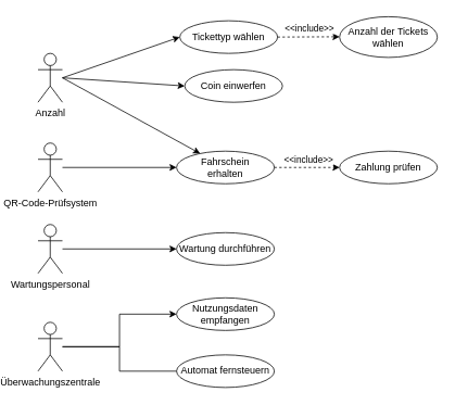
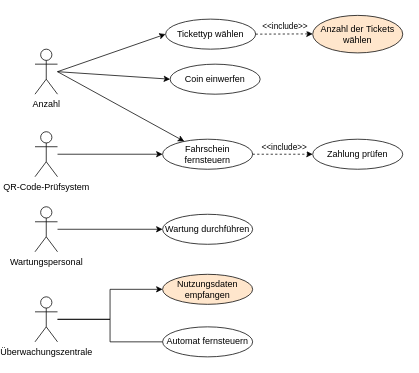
  <mxCell id="0" />
  <mxCell id="1" parent="0" />
  <mxCell id="2" value="Anzahl " style="shape=umlActor;verticalLabelPosition=bottom;verticalAlign=top;html=1;outlineConnect=0;" parent="1" vertex="1"><mxGeometry x="20" y="65" width="30" height="60" as="geometry" /></mxCell>
  <mxCell id="3" value="Wartungspersonal " style="shape=umlActor;verticalLabelPosition=bottom;verticalAlign=top;html=1;outlineConnect=0;" parent="1" vertex="1"><mxGeometry x="20" y="275" width="30" height="60" as="geometry" /></mxCell>
  <mxCell id="4" style="edgeStyle=orthogonalEdgeStyle;rounded=0;orthogonalLoop=1;jettySize=auto;html=1;entryX=0;entryY=0.5;entryDx=0;entryDy=0;" parent="1" source="5" target="8" edge="1"><mxGeometry relative="1" as="geometry"><mxPoint x="190" y="375" as="targetPoint" /><Array as="points"><mxPoint x="120" y="425" /><mxPoint x="120" y="385" /></Array></mxGeometry></mxCell>
  <mxCell id="5" value="Überwachungszentrale " style="shape=umlActor;verticalLabelPosition=bottom;verticalAlign=top;html=1;outlineConnect=0;" parent="1" vertex="1"><mxGeometry x="20" y="395" width="30" height="60" as="geometry" /></mxCell>
  <mxCell id="6" style="edgeStyle=orthogonalEdgeStyle;rounded=0;orthogonalLoop=1;jettySize=auto;html=1;entryX=0;entryY=0.5;entryDx=0;entryDy=0;endArrow=none;" parent="1" source="5" target="7" edge="1"><mxGeometry relative="1" as="geometry" /></mxCell>
  <mxCell id="7" value="&lt;span style=&quot;color: rgb(0, 0, 0); font-family: Helvetica; font-size: 12px; font-style: normal; font-variant-ligatures: normal; font-variant-caps: normal; font-weight: 400; letter-spacing: normal; orphans: 2; text-align: center; text-indent: 0px; text-transform: none; widows: 2; word-spacing: 0px; -webkit-text-stroke-width: 0px; white-space: normal; text-decoration-thickness: initial; text-decoration-style: initial; text-decoration-color: initial; float: none; display: inline !important;&quot;&gt;Automat fernsteuern&lt;/span&gt;" style="ellipse;whiteSpace=wrap;html=1;" vertex="1" parent="1"><mxGeometry x="190" y="435" width="120" height="40" as="geometry" /></mxCell>
- <mxCell id="8" value="Nutzungsdaten empfangen" style="ellipse;whiteSpace=wrap;html=1;" vertex="1" parent="1"><mxGeometry x="190" y="365" width="120" height="40" as="geometry" /></mxCell>
+ <mxCell id="8" value="Nutzungsdaten empfangen" style="ellipse;whiteSpace=wrap;html=1;fillColor=#ffe6cc;" vertex="1" parent="1"><mxGeometry x="190" y="365" width="120" height="40" as="geometry" /></mxCell>
  <mxCell id="9" value="Wartung durchführen" style="ellipse;whiteSpace=wrap;html=1;" vertex="1" parent="1"><mxGeometry x="190" y="285" width="120" height="40" as="geometry" /></mxCell>
  <mxCell id="10" value="" style="endArrow=classic;html=1;rounded=0;entryX=0;entryY=0.5;entryDx=0;entryDy=0;" edge="1" parent="1" source="3" target="9"><mxGeometry width="50" height="50" relative="1" as="geometry"><mxPoint x="140" y="335" as="sourcePoint" /><mxPoint x="190" y="285" as="targetPoint" /></mxGeometry></mxCell>
  <mxCell id="11" value="QR-Code-Prüfsystem" style="shape=umlActor;verticalLabelPosition=bottom;verticalAlign=top;html=1;outlineConnect=0;" vertex="1" parent="1"><mxGeometry x="20" y="175" width="30" height="60" as="geometry" /></mxCell>
- <mxCell id="12" value="Fahrschein&lt;div&gt;erhalten&lt;/div&gt;" style="ellipse;whiteSpace=wrap;html=1;" vertex="1" parent="1"><mxGeometry x="190" y="185" width="120" height="40" as="geometry" /></mxCell>
+ <mxCell id="12" value="Fahrschein&lt;div&gt;fernsteuern&lt;/div&gt;" style="ellipse;whiteSpace=wrap;html=1;" vertex="1" parent="1"><mxGeometry x="190" y="185" width="120" height="40" as="geometry" /></mxCell>
  <mxCell id="13" value="" style="endArrow=classic;html=1;rounded=0;entryX=0;entryY=0.5;entryDx=0;entryDy=0;" edge="1" parent="1" source="11" target="12"><mxGeometry width="50" height="50" relative="1" as="geometry"><mxPoint x="60" y="205" as="sourcePoint" /><mxPoint x="140" y="170" as="targetPoint" /></mxGeometry></mxCell>
  <mxCell id="14" value="" style="endArrow=classic;html=1;rounded=0;" edge="1" parent="1" target="12"><mxGeometry width="50" height="50" relative="1" as="geometry"><mxPoint x="50" y="95" as="sourcePoint" /><mxPoint x="180" y="115" as="targetPoint" /></mxGeometry></mxCell>
  <mxCell id="15" value="Coin einwerfen" style="ellipse;whiteSpace=wrap;html=1;" vertex="1" parent="1"><mxGeometry x="200" y="85" width="120" height="40" as="geometry" /></mxCell>
  <mxCell id="16" value="" style="endArrow=classic;html=1;rounded=0;dashed=1;" edge="1" parent="1"><mxGeometry width="50" height="50" relative="1" as="geometry"><mxPoint x="310" y="205" as="sourcePoint" /><mxPoint x="390" y="205" as="targetPoint" /></mxGeometry></mxCell>
  <mxCell id="17" value="&amp;lt;&amp;lt;include&amp;gt;&amp;gt;" style="edgeLabel;html=1;align=center;verticalAlign=middle;resizable=0;points=[];" vertex="1" connectable="0" parent="16"><mxGeometry x="-0.11" y="4" relative="1" as="geometry"><mxPoint x="5" y="-6" as="offset" /></mxGeometry></mxCell>
  <mxCell id="18" value="Zahlung prüfen" style="ellipse;whiteSpace=wrap;html=1;" vertex="1" parent="1"><mxGeometry x="390" y="185" width="120" height="40" as="geometry" /></mxCell>
  <mxCell id="19" value="Tickettyp wählen" style="ellipse;whiteSpace=wrap;html=1;" vertex="1" parent="1"><mxGeometry x="194" y="25" width="120" height="40" as="geometry" /></mxCell>
  <mxCell id="20" value="" style="endArrow=classic;html=1;rounded=0;entryX=0;entryY=0.5;entryDx=0;entryDy=0;" edge="1" parent="1" target="19"><mxGeometry width="50" height="50" relative="1" as="geometry"><mxPoint x="50" y="95" as="sourcePoint" /><mxPoint x="100" y="45" as="targetPoint" /></mxGeometry></mxCell>
  <mxCell id="21" value="" style="endArrow=classic;html=1;rounded=0;entryX=0;entryY=0.5;entryDx=0;entryDy=0;" edge="1" parent="1" target="15"><mxGeometry width="50" height="50" relative="1" as="geometry"><mxPoint x="50" y="95" as="sourcePoint" /><mxPoint x="170" y="80" as="targetPoint" /></mxGeometry></mxCell>
- <mxCell id="22" value="Anzahl der Tickets wählen" style="ellipse;whiteSpace=wrap;html=1;" vertex="1" parent="1"><mxGeometry x="390" y="20" width="120" height="50" as="geometry" /></mxCell>
+ <mxCell id="22" value="Anzahl der Tickets wählen" style="ellipse;whiteSpace=wrap;html=1;fillColor=#ffe6cc;" vertex="1" parent="1"><mxGeometry x="390" y="20" width="120" height="50" as="geometry" /></mxCell>
  <mxCell id="23" value="" style="endArrow=classic;html=1;rounded=0;dashed=1;exitX=1;exitY=0.5;exitDx=0;exitDy=0;" edge="1" parent="1" source="19"><mxGeometry width="50" height="50" relative="1" as="geometry"><mxPoint x="320" y="45" as="sourcePoint" /><mxPoint x="390" y="44.64" as="targetPoint" /></mxGeometry></mxCell>
  <mxCell id="24" value="&amp;lt;&amp;lt;include&amp;gt;&amp;gt;" style="edgeLabel;html=1;align=center;verticalAlign=middle;resizable=0;points=[];" vertex="1" connectable="0" parent="23"><mxGeometry x="-0.11" y="4" relative="1" as="geometry"><mxPoint x="5" y="-6" as="offset" /></mxGeometry></mxCell>
